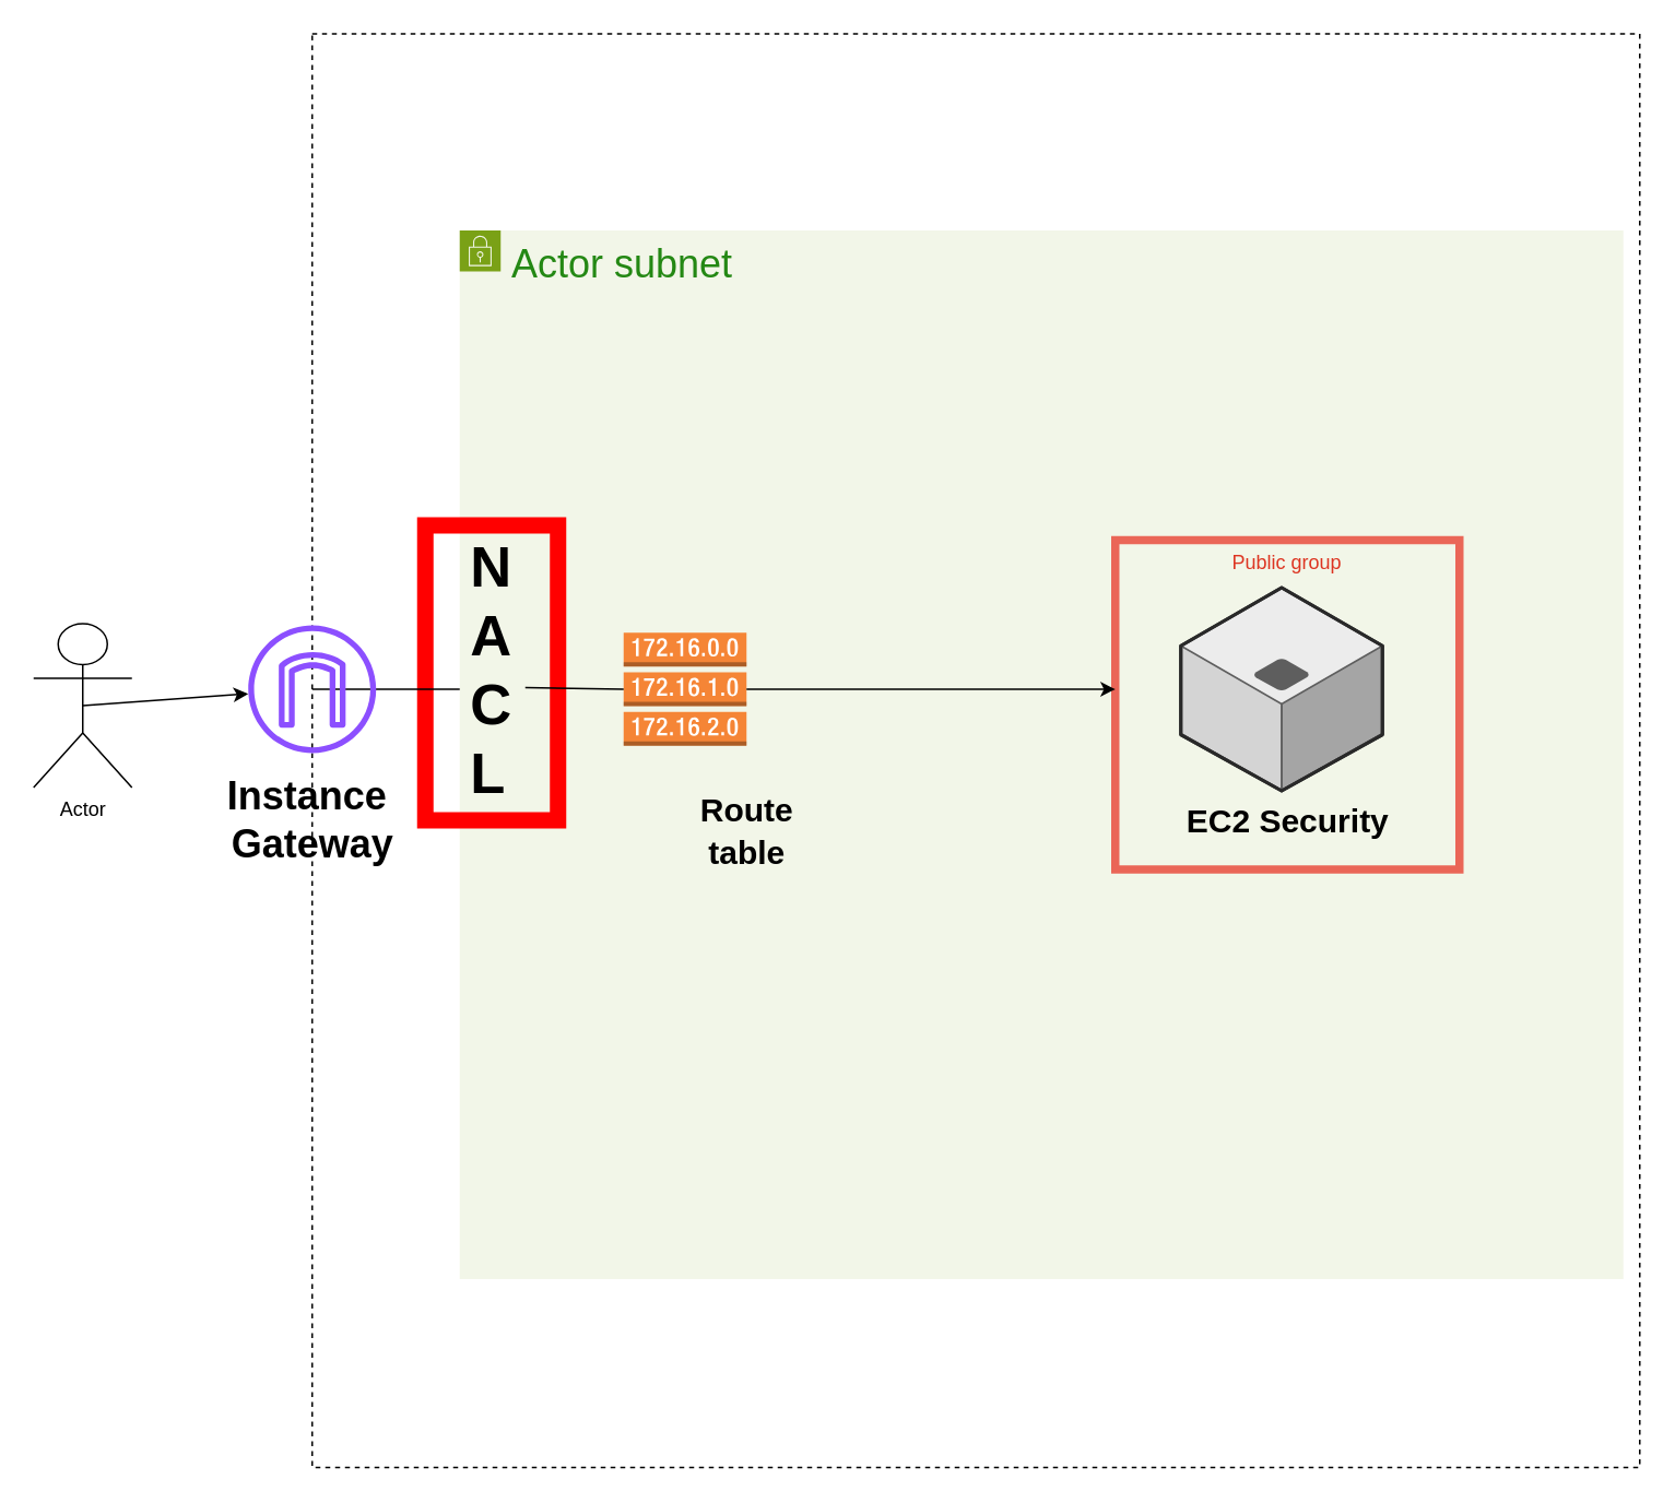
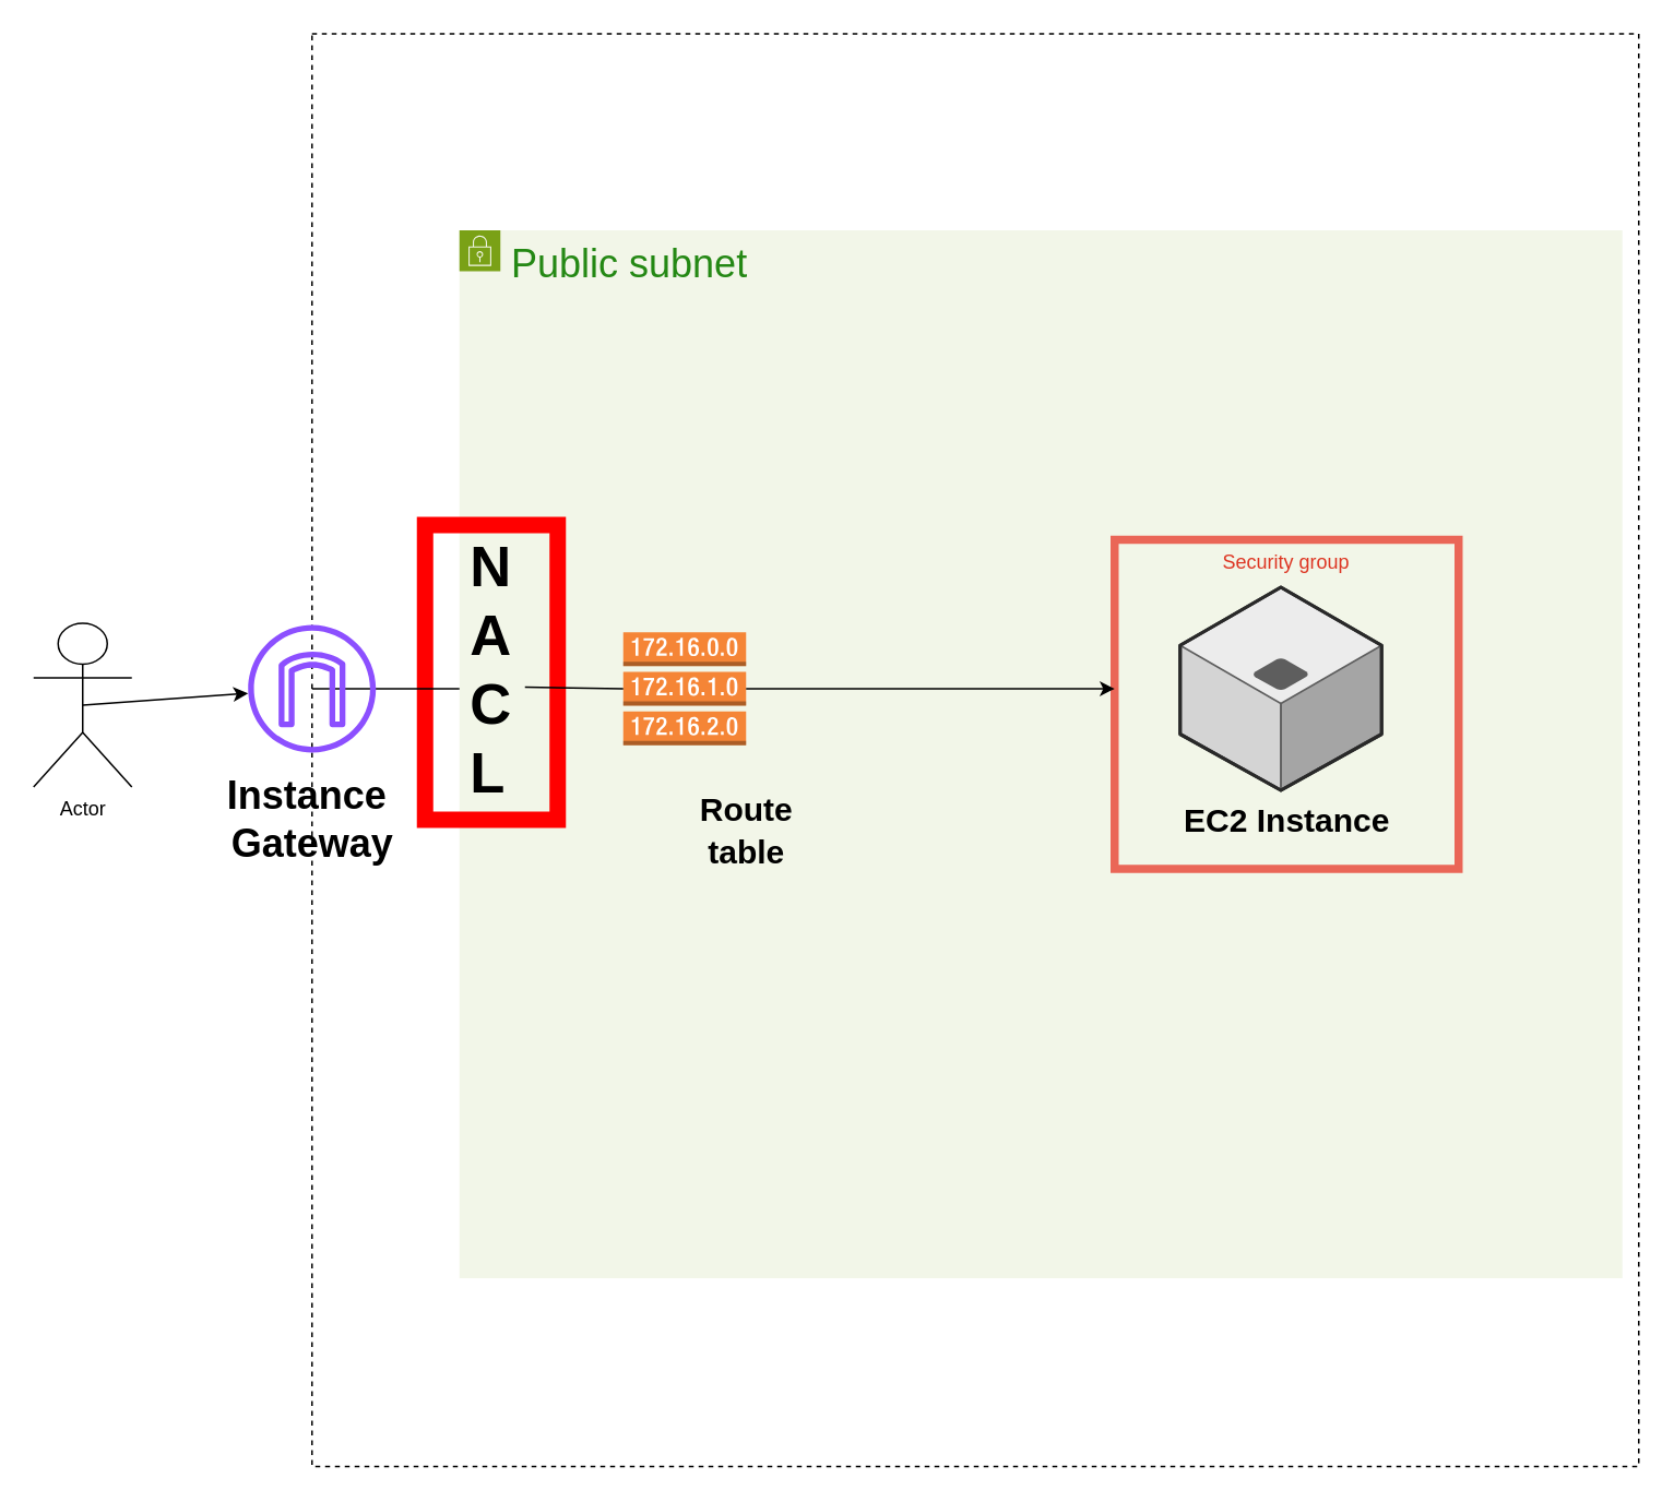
  <mxCell id="0" />
  <mxCell id="1" parent="0" />
  <mxCell id="2" value="Instance&amp;nbsp;&lt;div&gt;Gateway&lt;/div&gt;" style="text;strokeColor=none;fillColor=none;html=1;fontSize=24;fontStyle=1;verticalAlign=middle;align=center;" vertex="1" parent="1"><mxGeometry x="140" y="480" width="100" height="40" as="geometry" /></mxCell>
- <mxCell id="3" value="&lt;font style=&quot;font-size: 24px;&quot;&gt;Actor subnet&lt;/font&gt;" style="points=[[0,0],[0.25,0],[0.5,0],[0.75,0],[1,0],[1,0.25],[1,0.5],[1,0.75],[1,1],[0.75,1],[0.5,1],[0.25,1],[0,1],[0,0.75],[0,0.5],[0,0.25]];outlineConnect=0;gradientColor=none;html=1;whiteSpace=wrap;fontSize=12;fontStyle=0;container=1;pointerEvents=0;collapsible=0;recursiveResize=0;shape=mxgraph.aws4.group;grIcon=mxgraph.aws4.group_security_group;grStroke=0;strokeColor=#7AA116;fillColor=#F2F6E8;verticalAlign=top;align=left;spacingLeft=30;fontColor=#248814;dashed=0;" vertex="1" parent="1"><mxGeometry x="280" y="140" width="710" height="640" as="geometry" /></mxCell>
+ <mxCell id="3" value="&lt;font style=&quot;font-size: 24px;&quot;&gt;Public subnet&lt;/font&gt;" style="points=[[0,0],[0.25,0],[0.5,0],[0.75,0],[1,0],[1,0.25],[1,0.5],[1,0.75],[1,1],[0.75,1],[0.5,1],[0.25,1],[0,1],[0,0.75],[0,0.5],[0,0.25]];outlineConnect=0;gradientColor=none;html=1;whiteSpace=wrap;fontSize=12;fontStyle=0;container=1;pointerEvents=0;collapsible=0;recursiveResize=0;shape=mxgraph.aws4.group;grIcon=mxgraph.aws4.group_security_group;grStroke=0;strokeColor=#7AA116;fillColor=#F2F6E8;verticalAlign=top;align=left;spacingLeft=30;fontColor=#248814;dashed=0;" vertex="1" parent="1"><mxGeometry x="280" y="140" width="710" height="640" as="geometry" /></mxCell>
  <mxCell id="4" value="" style="verticalLabelPosition=bottom;html=1;verticalAlign=top;strokeWidth=1;align=center;outlineConnect=0;dashed=0;outlineConnect=0;shape=mxgraph.aws3d.application_server;fillColor=#ECECEC;strokeColor=#5E5E5E;aspect=fixed;" vertex="1" parent="3"><mxGeometry x="440" y="218" width="123" height="124" as="geometry" /></mxCell>
  <mxCell id="5" value="" style="outlineConnect=0;dashed=0;verticalLabelPosition=bottom;verticalAlign=top;align=center;html=1;shape=mxgraph.aws3.route_table;fillColor=#F58536;gradientColor=none;" vertex="1" parent="3"><mxGeometry x="100" y="245.5" width="75" height="69" as="geometry" /></mxCell>
  <mxCell id="6" value="Actor" style="shape=umlActor;verticalLabelPosition=bottom;verticalAlign=top;html=1;" vertex="1" parent="1"><mxGeometry x="20" y="380" width="60" height="100" as="geometry" /></mxCell>
  <mxCell id="7" value="" style="rounded=0;whiteSpace=wrap;html=1;dashed=1;labelBackgroundColor=#ffffff;fillColor=none;gradientColor=none;container=1;pointerEvents=0;collapsible=0;recursiveResize=0;" parent="1" vertex="1"><mxGeometry x="190" y="20" width="810" height="875" as="geometry" /></mxCell>
- <mxCell id="8" value="Public group" style="fillColor=none;strokeColor=#ea6657;verticalAlign=top;fontStyle=0;fontColor=#DD3522;whiteSpace=wrap;html=1;strokeWidth=5;" vertex="1" parent="7"><mxGeometry x="490" y="309" width="210" height="201" as="geometry" /></mxCell>
+ <mxCell id="8" value="Security group" style="fillColor=none;strokeColor=#ea6657;verticalAlign=top;fontStyle=0;fontColor=#DD3522;whiteSpace=wrap;html=1;strokeWidth=5;" vertex="1" parent="7"><mxGeometry x="490" y="309" width="210" height="201" as="geometry" /></mxCell>
  <mxCell id="9" value="&lt;div style=&quot;text-align: justify; font-size: 35px;&quot;&gt;&lt;span style=&quot;background-color: initial;&quot;&gt;&lt;font style=&quot;font-size: 35px;&quot;&gt;&lt;b&gt;N&lt;/b&gt;&lt;/font&gt;&lt;/span&gt;&lt;/div&gt;&lt;div style=&quot;text-align: justify; font-size: 35px;&quot;&gt;&lt;span style=&quot;background-color: initial;&quot;&gt;&lt;font style=&quot;font-size: 35px;&quot;&gt;&lt;b&gt;A&lt;/b&gt;&lt;/font&gt;&lt;/span&gt;&lt;/div&gt;&lt;div style=&quot;text-align: justify; font-size: 35px;&quot;&gt;&lt;span style=&quot;background-color: initial;&quot;&gt;&lt;font style=&quot;font-size: 35px;&quot;&gt;&lt;b&gt;C&lt;/b&gt;&lt;/font&gt;&lt;/span&gt;&lt;/div&gt;&lt;div style=&quot;text-align: justify; font-size: 35px;&quot;&gt;&lt;span style=&quot;background-color: initial;&quot;&gt;&lt;font style=&quot;font-size: 35px;&quot;&gt;&lt;b&gt;L&lt;/b&gt;&lt;/font&gt;&lt;/span&gt;&lt;/div&gt;" style="fontStyle=0;verticalAlign=top;align=center;spacingTop=-2;fillColor=none;rounded=0;whiteSpace=wrap;html=1;strokeColor=#FF0000;strokeWidth=10;container=1;collapsible=0;expand=0;recursiveResize=0;" vertex="1" parent="7"><mxGeometry x="69" y="300" width="81" height="180" as="geometry" /></mxCell>
  <mxCell id="10" value="" style="endArrow=none;html=1;rounded=0;" edge="1" parent="9"><mxGeometry width="50" height="50" relative="1" as="geometry"><mxPoint x="61" y="99.01" as="sourcePoint" /><mxPoint x="121" y="100" as="targetPoint" /></mxGeometry></mxCell>
  <mxCell id="11" value="" style="endArrow=none;html=1;rounded=0;" edge="1" parent="7"><mxGeometry width="50" height="50" relative="1" as="geometry"><mxPoint y="400" as="sourcePoint" /><mxPoint x="90" y="400" as="targetPoint" /></mxGeometry></mxCell>
  <mxCell id="12" value="&lt;font style=&quot;font-size: 20px;&quot;&gt;Route&lt;/font&gt;&lt;div style=&quot;font-size: 20px;&quot;&gt;&lt;font style=&quot;font-size: 20px;&quot;&gt;table&lt;/font&gt;&lt;/div&gt;" style="text;strokeColor=none;fillColor=none;html=1;fontSize=24;fontStyle=1;verticalAlign=middle;align=center;" vertex="1" parent="7"><mxGeometry x="215" y="465" width="100" height="40" as="geometry" /></mxCell>
- <mxCell id="13" value="&lt;span style=&quot;font-size: 20px;&quot;&gt;EC2 Security&lt;/span&gt;" style="text;strokeColor=none;fillColor=none;html=1;fontSize=24;fontStyle=1;verticalAlign=middle;align=center;" vertex="1" parent="7"><mxGeometry x="545" y="460" width="100" height="40" as="geometry" /></mxCell>
+ <mxCell id="13" value="&lt;span style=&quot;font-size: 20px;&quot;&gt;EC2 Instance&lt;/span&gt;" style="text;strokeColor=none;fillColor=none;html=1;fontSize=24;fontStyle=1;verticalAlign=middle;align=center;" vertex="1" parent="7"><mxGeometry x="545" y="460" width="100" height="40" as="geometry" /></mxCell>
  <mxCell id="14" value="" style="sketch=0;outlineConnect=0;fontColor=#232F3E;gradientColor=none;fillColor=#8C4FFF;strokeColor=none;dashed=0;verticalLabelPosition=bottom;verticalAlign=top;align=center;html=1;fontSize=12;fontStyle=0;aspect=fixed;pointerEvents=1;shape=mxgraph.aws4.internet_gateway;" vertex="1" parent="1"><mxGeometry x="151" y="381" width="78" height="78" as="geometry" /></mxCell>
  <mxCell id="15" value="" style="endArrow=classic;html=1;rounded=0;exitX=1;exitY=0.5;exitDx=0;exitDy=0;exitPerimeter=0;" edge="1" parent="1" source="5"><mxGeometry width="50" height="50" relative="1" as="geometry"><mxPoint x="570" y="450" as="sourcePoint" /><mxPoint x="680" y="420" as="targetPoint" /></mxGeometry></mxCell>
  <mxCell id="16" value="" style="endArrow=classic;html=1;rounded=0;exitX=0.5;exitY=0.5;exitDx=0;exitDy=0;exitPerimeter=0;" edge="1" parent="1" source="6" target="14"><mxGeometry width="50" height="50" relative="1" as="geometry"><mxPoint x="50" y="431" as="sourcePoint" /><mxPoint x="100" y="381" as="targetPoint" /></mxGeometry></mxCell>
